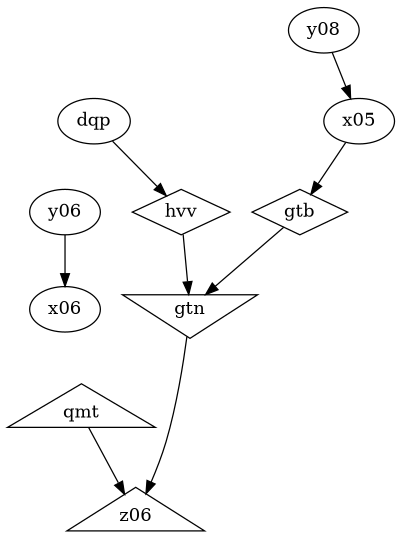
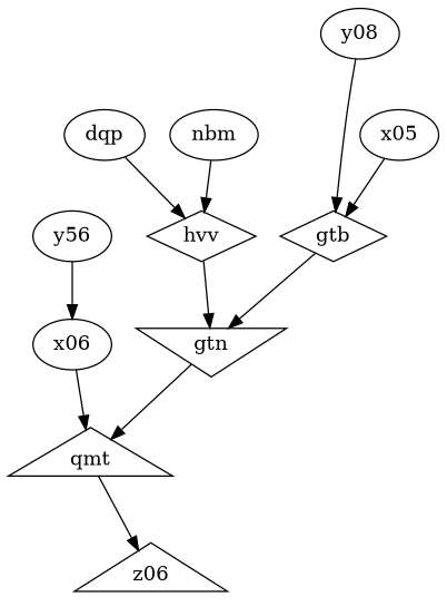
  digraph {
    splines=true
    gtb [shape=diamond]
    gtn [shape=invtriangle]
    z06 [shape=triangle]
    n4 [label=y08]
    x05
    hvv [shape=diamond]
    dqp
+   nbm
    qmt [shape=triangle]
    x06
-   y06
+   y06 [label=y56]
    gtb -> gtn
-   gtn -> z06
-   n4 -> x05
+   gtn -> qmt
+   n4 -> gtb
    x05 -> gtb
    hvv -> gtn
    dqp -> hvv
+   nbm -> hvv
    qmt -> z06
+   x06 -> qmt
    y06 -> x06
  }
